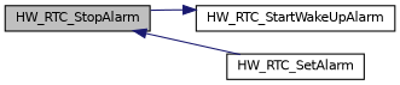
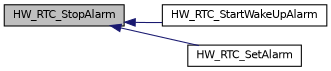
  digraph {
    rankdir=LR
    node [color=black fillcolor=white fontname=Helvetica fontsize=10 shape=record style=filled]
    edge [color=midnightblue dir=back fontname=Helvetica fontsize=10 labelfontname=Helvetica labelfontsize=10 style=solid]
    n1 [fillcolor=grey75 fontcolor=black height=0.2 label=HW_RTC_StopAlarm width=0.4]
    n2 [height=0.2 label=HW_RTC_StartWakeUpAlarm width=0.4]
    n3 [height=0.2 label=HW_RTC_SetAlarm width=0.4]
-   n2 -> n1
+   n1 -> n2
    n1 -> n3
  }
